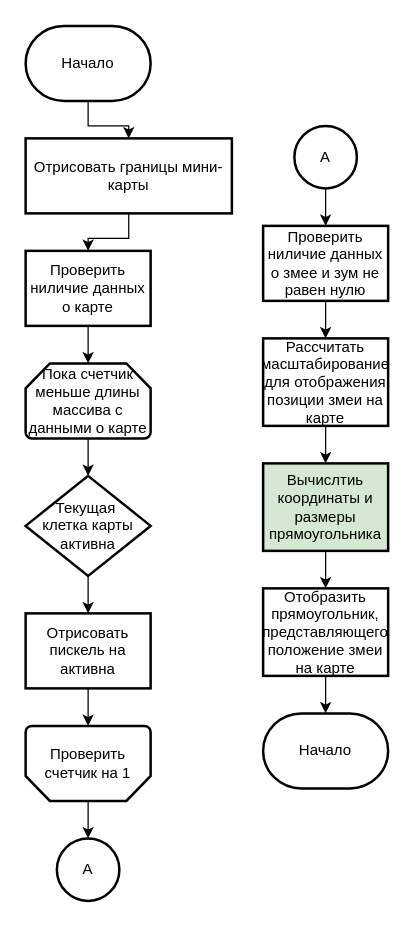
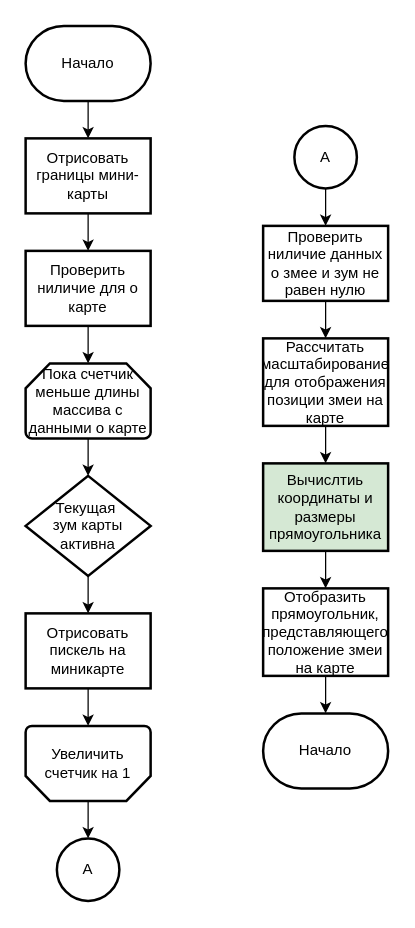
  <mxCell id="0" />
  <mxCell id="1" parent="0" />
  <mxCell id="2" style="edgeStyle=orthogonalEdgeStyle;rounded=0;orthogonalLoop=1;jettySize=auto;html=1;exitX=0.5;exitY=1;exitDx=0;exitDy=0;exitPerimeter=0;entryX=0.5;entryY=0;entryDx=0;entryDy=0;" edge="1" parent="1" source="3" target="5"><mxGeometry relative="1" as="geometry" /></mxCell>
  <mxCell id="3" value="Начало" style="strokeWidth=2;html=1;shape=mxgraph.flowchart.terminator;whiteSpace=wrap;" vertex="1" parent="1"><mxGeometry x="20" y="20" width="100" height="60" as="geometry" /></mxCell>
  <mxCell id="4" style="edgeStyle=orthogonalEdgeStyle;rounded=0;orthogonalLoop=1;jettySize=auto;html=1;exitX=0.5;exitY=1;exitDx=0;exitDy=0;entryX=0.5;entryY=0;entryDx=0;entryDy=0;" edge="1" parent="1" source="5" target="6"><mxGeometry relative="1" as="geometry" /></mxCell>
- <mxCell id="5" value="Отрисовать границы мини-карты" style="rounded=1;whiteSpace=wrap;html=1;absoluteArcSize=1;arcSize=0;strokeWidth=2;" vertex="1" parent="1"><mxGeometry x="20" y="110" width="165" height="60" as="geometry" /></mxCell>
- <mxCell id="6" value="Проверить ниличие данных о карте" style="rounded=1;whiteSpace=wrap;html=1;absoluteArcSize=1;arcSize=0;strokeWidth=2;" vertex="1" parent="1"><mxGeometry x="20" y="200" width="100" height="60" as="geometry" /></mxCell>
+ <mxCell id="5" value="Отрисовать границы мини-карты" style="rounded=1;whiteSpace=wrap;html=1;absoluteArcSize=1;arcSize=0;strokeWidth=2;" vertex="1" parent="1"><mxGeometry x="20" y="110" width="100" height="60" as="geometry" /></mxCell>
+ <mxCell id="6" value="Проверить ниличие для о карте" style="rounded=1;whiteSpace=wrap;html=1;absoluteArcSize=1;arcSize=0;strokeWidth=2;" vertex="1" parent="1"><mxGeometry x="20" y="200" width="100" height="60" as="geometry" /></mxCell>
  <mxCell id="7" value="Пока счетчик меньше длины массива с данными о карте" style="strokeWidth=2;html=1;shape=mxgraph.flowchart.loop_limit;whiteSpace=wrap;" vertex="1" parent="1"><mxGeometry x="20" y="290" width="100" height="60" as="geometry" /></mxCell>
- <mxCell id="8" value="Отрисовать пискель на активна" style="rounded=1;whiteSpace=wrap;html=1;absoluteArcSize=1;arcSize=0;strokeWidth=2;" vertex="1" parent="1"><mxGeometry x="20" y="490" width="100" height="60" as="geometry" /></mxCell>
+ <mxCell id="8" value="Отрисовать пискель на миникарте" style="rounded=1;whiteSpace=wrap;html=1;absoluteArcSize=1;arcSize=0;strokeWidth=2;" vertex="1" parent="1"><mxGeometry x="20" y="490" width="100" height="60" as="geometry" /></mxCell>
  <mxCell id="9" style="edgeStyle=orthogonalEdgeStyle;rounded=0;orthogonalLoop=1;jettySize=auto;html=1;exitX=0.5;exitY=1;exitDx=0;exitDy=0;exitPerimeter=0;entryX=0.5;entryY=0;entryDx=0;entryDy=0;" edge="1" parent="1" source="10" target="8"><mxGeometry relative="1" as="geometry" /></mxCell>
- <mxCell id="10" value="Текущая&amp;nbsp;&lt;div&gt;клетка карты активна&lt;/div&gt;" style="strokeWidth=2;html=1;shape=mxgraph.flowchart.decision;whiteSpace=wrap;" vertex="1" parent="1"><mxGeometry x="20" y="380" width="100" height="80" as="geometry" /></mxCell>
- <mxCell id="11" value="Проверить счетчик на 1" style="strokeWidth=2;html=1;shape=mxgraph.flowchart.loop_limit;whiteSpace=wrap;flipV=1;" vertex="1" parent="1"><mxGeometry x="20" y="580" width="100" height="60" as="geometry" /></mxCell>
+ <mxCell id="10" value="Текущая&amp;nbsp;&lt;div&gt;зум карты активна&lt;/div&gt;" style="strokeWidth=2;html=1;shape=mxgraph.flowchart.decision;whiteSpace=wrap;" vertex="1" parent="1"><mxGeometry x="20" y="380" width="100" height="80" as="geometry" /></mxCell>
+ <mxCell id="11" value="Увеличить счетчик на 1" style="strokeWidth=2;html=1;shape=mxgraph.flowchart.loop_limit;whiteSpace=wrap;flipV=1;" vertex="1" parent="1"><mxGeometry x="20" y="580" width="100" height="60" as="geometry" /></mxCell>
  <mxCell id="12" style="edgeStyle=orthogonalEdgeStyle;rounded=0;orthogonalLoop=1;jettySize=auto;html=1;exitX=0.5;exitY=1;exitDx=0;exitDy=0;entryX=0.5;entryY=0;entryDx=0;entryDy=0;" edge="1" parent="1" source="13" target="22"><mxGeometry relative="1" as="geometry" /></mxCell>
  <mxCell id="13" value="Проверить ниличие данных о змее и зум не равен нулю" style="rounded=1;whiteSpace=wrap;html=1;absoluteArcSize=1;arcSize=0;strokeWidth=2;" vertex="1" parent="1"><mxGeometry x="210" y="180" width="100" height="60" as="geometry" /></mxCell>
  <mxCell id="14" style="edgeStyle=orthogonalEdgeStyle;rounded=0;orthogonalLoop=1;jettySize=auto;html=1;exitX=0.5;exitY=1;exitDx=0;exitDy=0;entryX=0.5;entryY=0;entryDx=0;entryDy=0;entryPerimeter=0;" edge="1" parent="1" source="6" target="7"><mxGeometry relative="1" as="geometry" /></mxCell>
  <mxCell id="15" style="edgeStyle=orthogonalEdgeStyle;rounded=0;orthogonalLoop=1;jettySize=auto;html=1;exitX=0.5;exitY=1;exitDx=0;exitDy=0;exitPerimeter=0;entryX=0.5;entryY=0;entryDx=0;entryDy=0;entryPerimeter=0;" edge="1" parent="1" source="7" target="10"><mxGeometry relative="1" as="geometry" /></mxCell>
  <mxCell id="16" style="edgeStyle=orthogonalEdgeStyle;rounded=0;orthogonalLoop=1;jettySize=auto;html=1;exitX=0.5;exitY=1;exitDx=0;exitDy=0;entryX=0.5;entryY=1;entryDx=0;entryDy=0;entryPerimeter=0;" edge="1" parent="1" source="8" target="11"><mxGeometry relative="1" as="geometry" /></mxCell>
  <mxCell id="17" value="А" style="strokeWidth=2;html=1;shape=mxgraph.flowchart.start_2;whiteSpace=wrap;" vertex="1" parent="1"><mxGeometry x="45" y="670" width="50" height="50" as="geometry" /></mxCell>
  <mxCell id="18" style="edgeStyle=orthogonalEdgeStyle;rounded=0;orthogonalLoop=1;jettySize=auto;html=1;exitX=0.5;exitY=0;exitDx=0;exitDy=0;exitPerimeter=0;entryX=0.5;entryY=0;entryDx=0;entryDy=0;entryPerimeter=0;" edge="1" parent="1" source="11" target="17"><mxGeometry relative="1" as="geometry" /></mxCell>
  <mxCell id="19" style="edgeStyle=orthogonalEdgeStyle;rounded=0;orthogonalLoop=1;jettySize=auto;html=1;exitX=0.5;exitY=1;exitDx=0;exitDy=0;exitPerimeter=0;entryX=0.5;entryY=0;entryDx=0;entryDy=0;" edge="1" parent="1" source="20" target="13"><mxGeometry relative="1" as="geometry" /></mxCell>
  <mxCell id="20" value="А" style="strokeWidth=2;html=1;shape=mxgraph.flowchart.start_2;whiteSpace=wrap;" vertex="1" parent="1"><mxGeometry x="235" y="100" width="50" height="50" as="geometry" /></mxCell>
  <mxCell id="21" style="edgeStyle=orthogonalEdgeStyle;rounded=0;orthogonalLoop=1;jettySize=auto;html=1;exitX=0.5;exitY=1;exitDx=0;exitDy=0;entryX=0.5;entryY=0;entryDx=0;entryDy=0;" edge="1" parent="1" source="22" target="24"><mxGeometry relative="1" as="geometry" /></mxCell>
  <mxCell id="22" value="&lt;font style=&quot;font-size: 12px;&quot;&gt;Рассчитать масштабирование для отображения позиции змеи на карте&lt;/font&gt;" style="rounded=1;whiteSpace=wrap;html=1;absoluteArcSize=1;arcSize=0;strokeWidth=2;" vertex="1" parent="1"><mxGeometry x="210" y="270" width="100" height="70" as="geometry" /></mxCell>
  <mxCell id="23" style="edgeStyle=orthogonalEdgeStyle;rounded=0;orthogonalLoop=1;jettySize=auto;html=1;exitX=0.5;exitY=1;exitDx=0;exitDy=0;entryX=0.5;entryY=0;entryDx=0;entryDy=0;" edge="1" parent="1" source="24" target="25"><mxGeometry relative="1" as="geometry" /></mxCell>
  <mxCell id="24" value="&lt;font style=&quot;font-size: 12px;&quot;&gt;Вычислтиь координаты и размеры прямоугольника&lt;/font&gt;" style="rounded=1;whiteSpace=wrap;html=1;absoluteArcSize=1;arcSize=0;strokeWidth=2;fillColor=#d5e8d4;" vertex="1" parent="1"><mxGeometry x="210" y="370" width="100" height="70" as="geometry" /></mxCell>
  <mxCell id="25" value="Отобразить прямоугольник, представляющего положение змеи на карте" style="rounded=1;whiteSpace=wrap;html=1;absoluteArcSize=1;arcSize=0;strokeWidth=2;" vertex="1" parent="1"><mxGeometry x="210" y="470" width="100" height="70" as="geometry" /></mxCell>
  <mxCell id="26" value="Начало" style="strokeWidth=2;html=1;shape=mxgraph.flowchart.terminator;whiteSpace=wrap;" vertex="1" parent="1"><mxGeometry x="210" y="570" width="100" height="60" as="geometry" /></mxCell>
  <mxCell id="27" style="edgeStyle=orthogonalEdgeStyle;rounded=0;orthogonalLoop=1;jettySize=auto;html=1;exitX=0.5;exitY=1;exitDx=0;exitDy=0;entryX=0.5;entryY=0;entryDx=0;entryDy=0;entryPerimeter=0;" edge="1" parent="1" source="25" target="26"><mxGeometry relative="1" as="geometry" /></mxCell>
